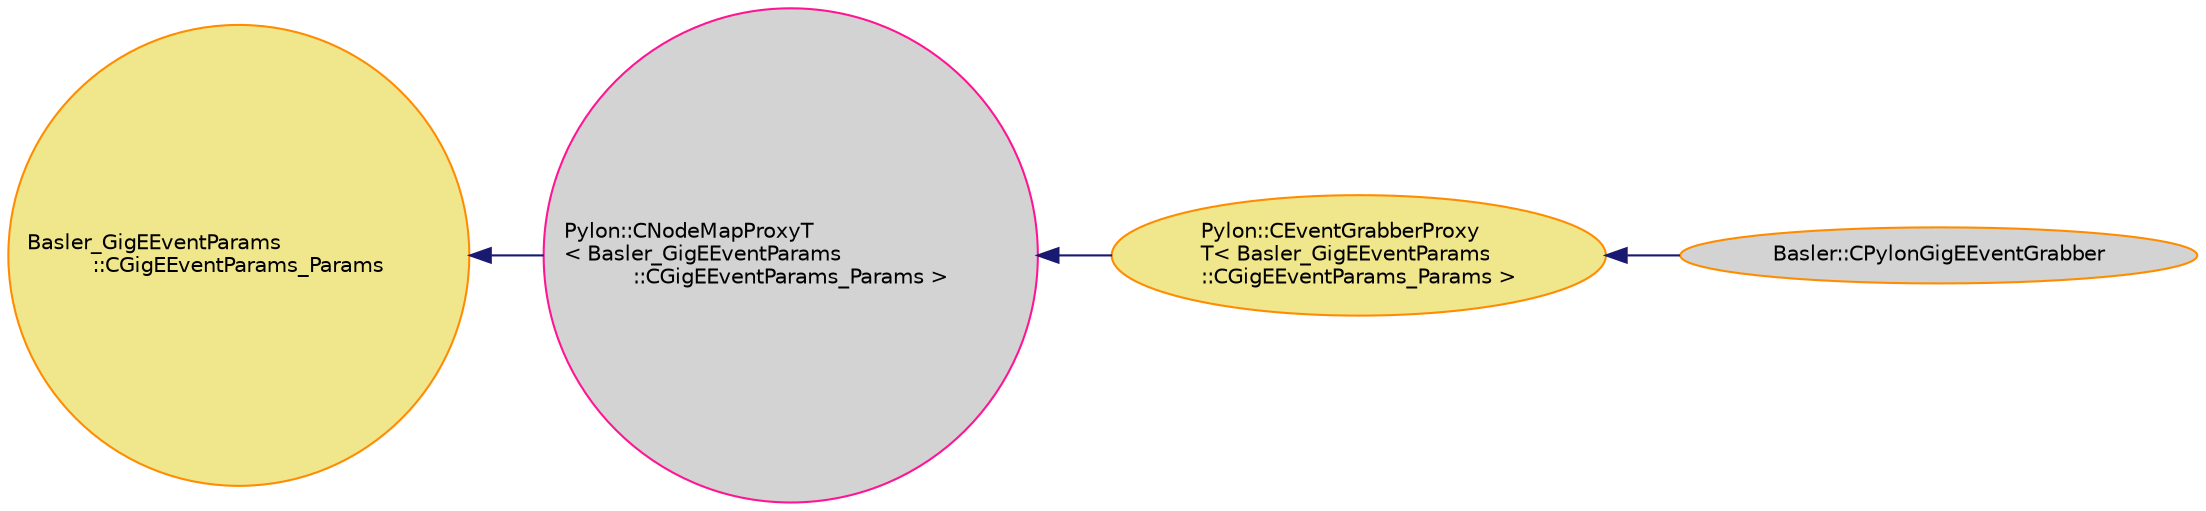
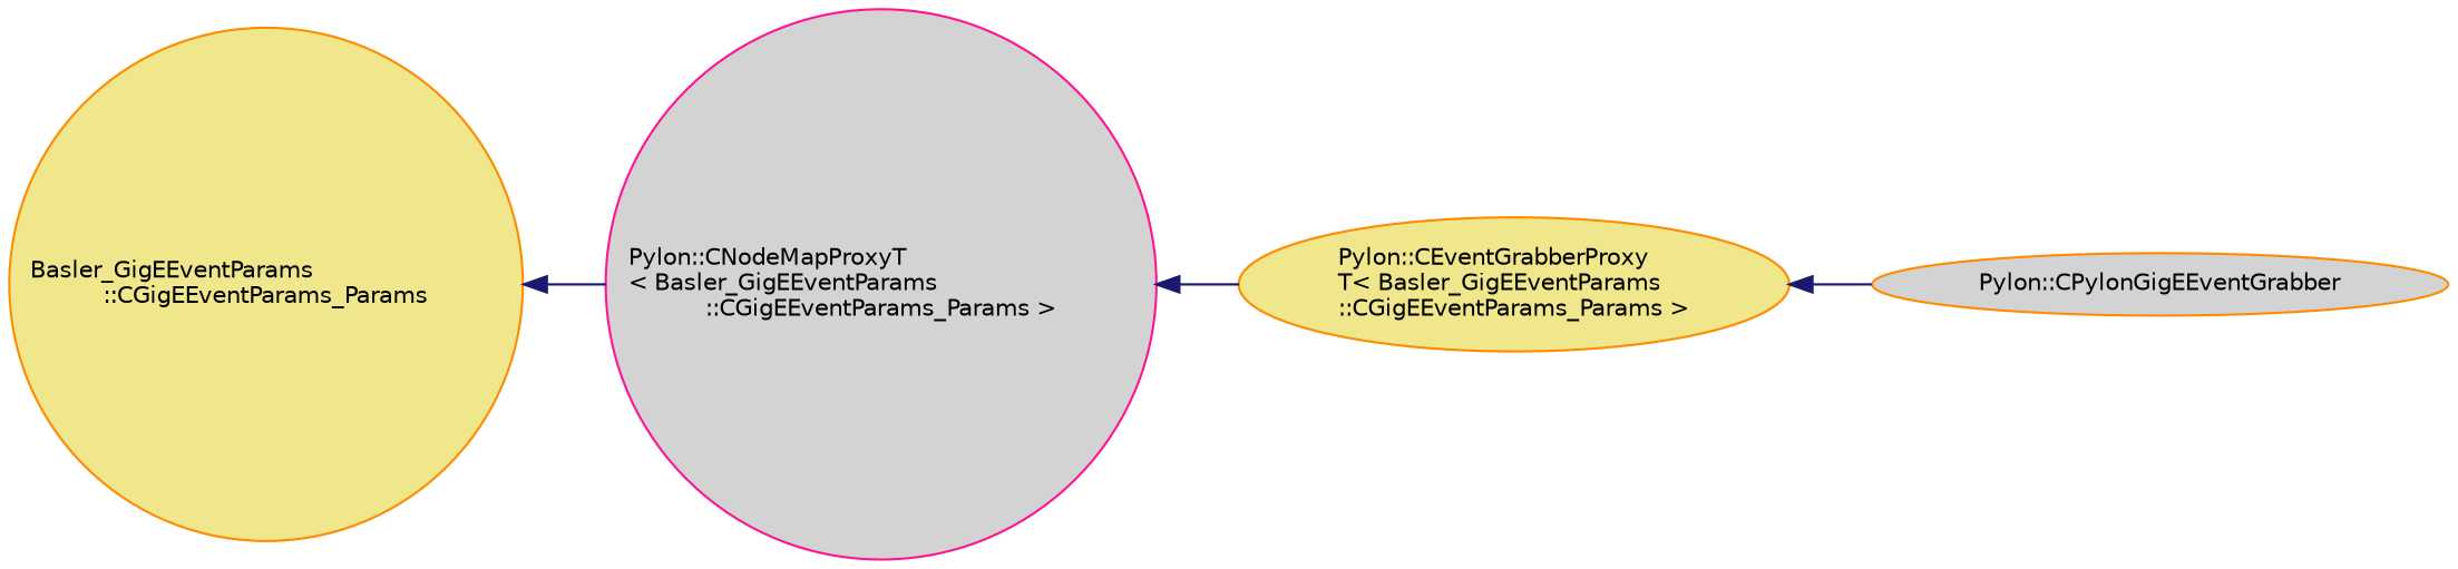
  digraph {
    rankdir=LR
    node [color=darkorange fillcolor=khaki fontname=Helvetica fontsize=10 shape=circle style=filled]
    edge [color=midnightblue dir=back fontname=Helvetica fontsize=10 labelfontname=Helvetica labelfontsize=10 style=solid]
    n1 [height=0.2 label="Basler_GigEEventParams\l::CGigEEventParams_Params" width=0.4]
    n2 [color=deeppink fillcolor=lightgrey height=0.2 label="Pylon::CNodeMapProxyT\l\< Basler_GigEEventParams\l::CGigEEventParams_Params \>" width=0.4]
    n3 [height=0.2 label="Pylon::CEventGrabberProxy\lT\< Basler_GigEEventParams\l::CGigEEventParams_Params \>" shape=ellipse width=0.4]
-   n4 [fillcolor=lightgrey height=0.2 label="Basler::CPylonGigEEventGrabber" shape=ellipse width=0.4]
+   n4 [fillcolor=lightgrey height=0.2 label="Pylon::CPylonGigEEventGrabber" shape=ellipse width=0.4]
    n1 -> n2
    n2 -> n3
    n3 -> n4
  }
